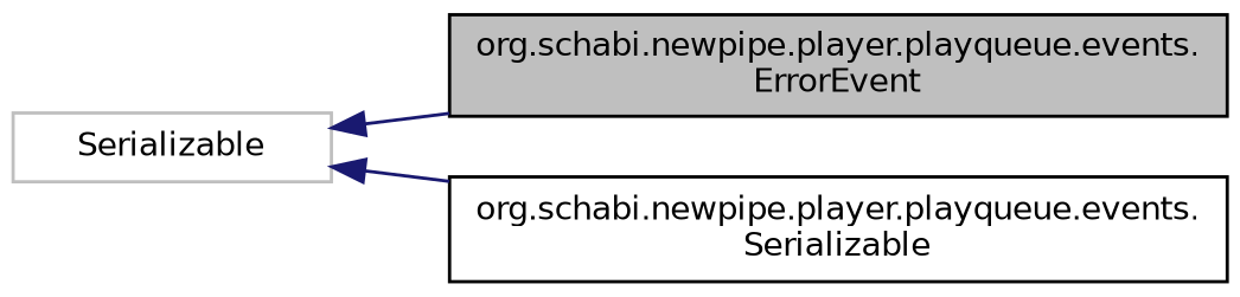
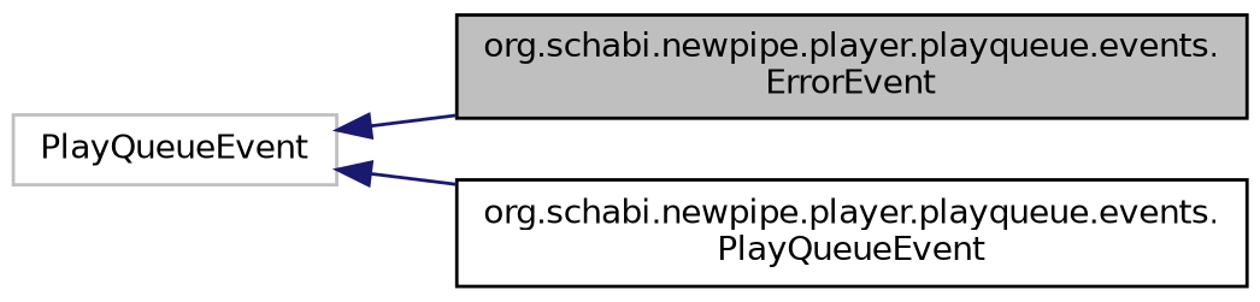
  digraph {
    rankdir=LR
    node [color=black fillcolor=white fontname=Helvetica fontsize=10 shape=record style=filled]
    edge [color=midnightblue dir=back fontname=Helvetica fontsize=10 labelfontname=Helvetica labelfontsize=10 style=solid]
    n1 [fillcolor=grey75 fontcolor=black height=0.2 label="org.schabi.newpipe.player.playqueue.events.\lErrorEvent" width=0.4]
-   n2 [height=0.2 label="org.schabi.newpipe.player.playqueue.events.\lSerializable" width=0.4]
-   n3 [color=grey75 height=0.2 label=Serializable width=0.4]
+   n2 [height=0.2 label="org.schabi.newpipe.player.playqueue.events.\lPlayQueueEvent" width=0.4]
+   n3 [color=grey75 height=0.2 label=PlayQueueEvent width=0.4]
    n3 -> n1
    n3 -> n2
  }
